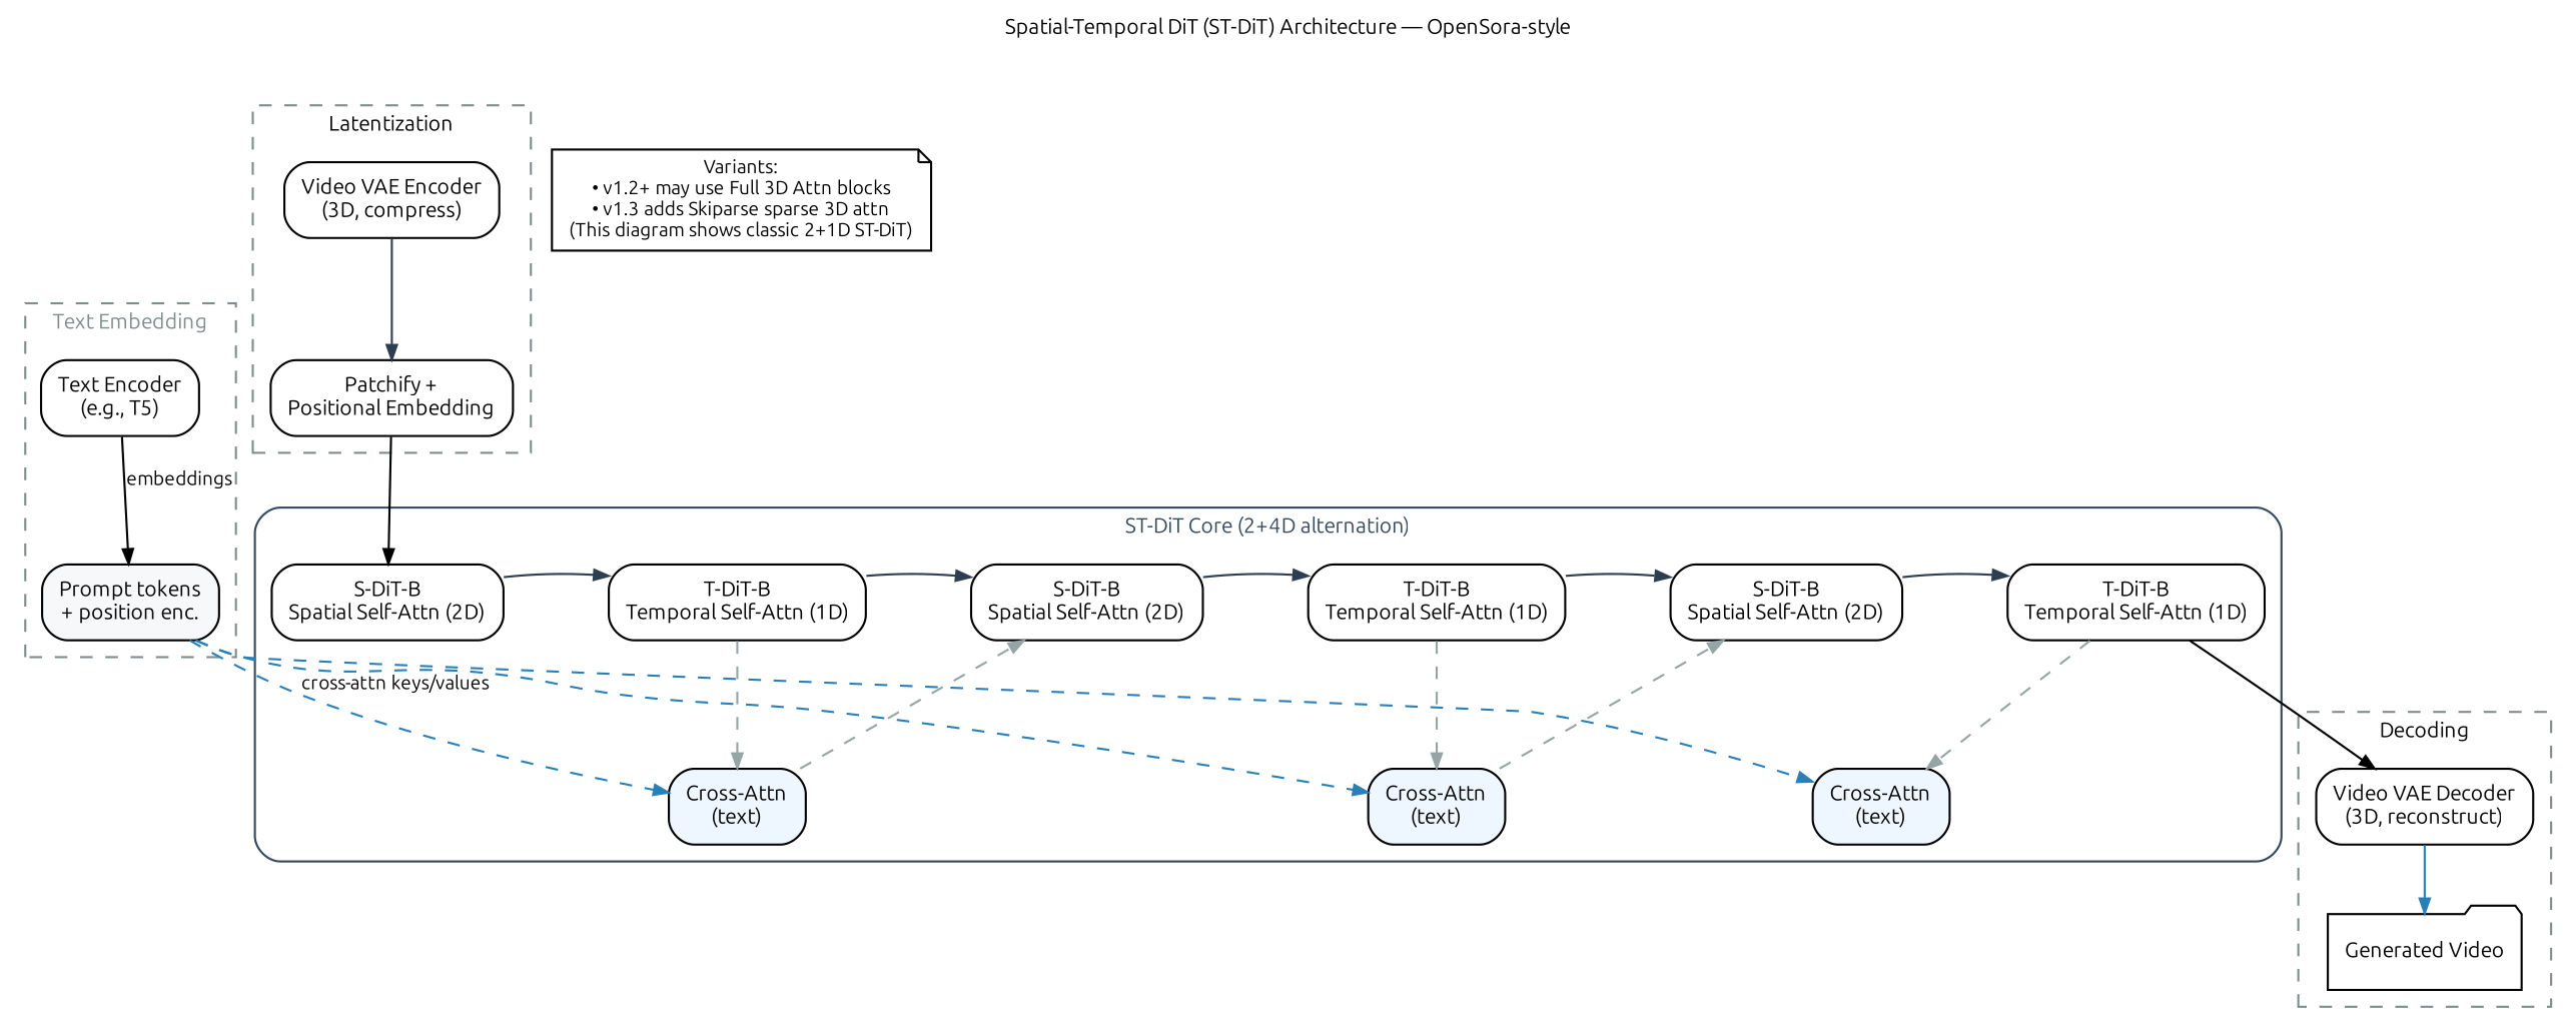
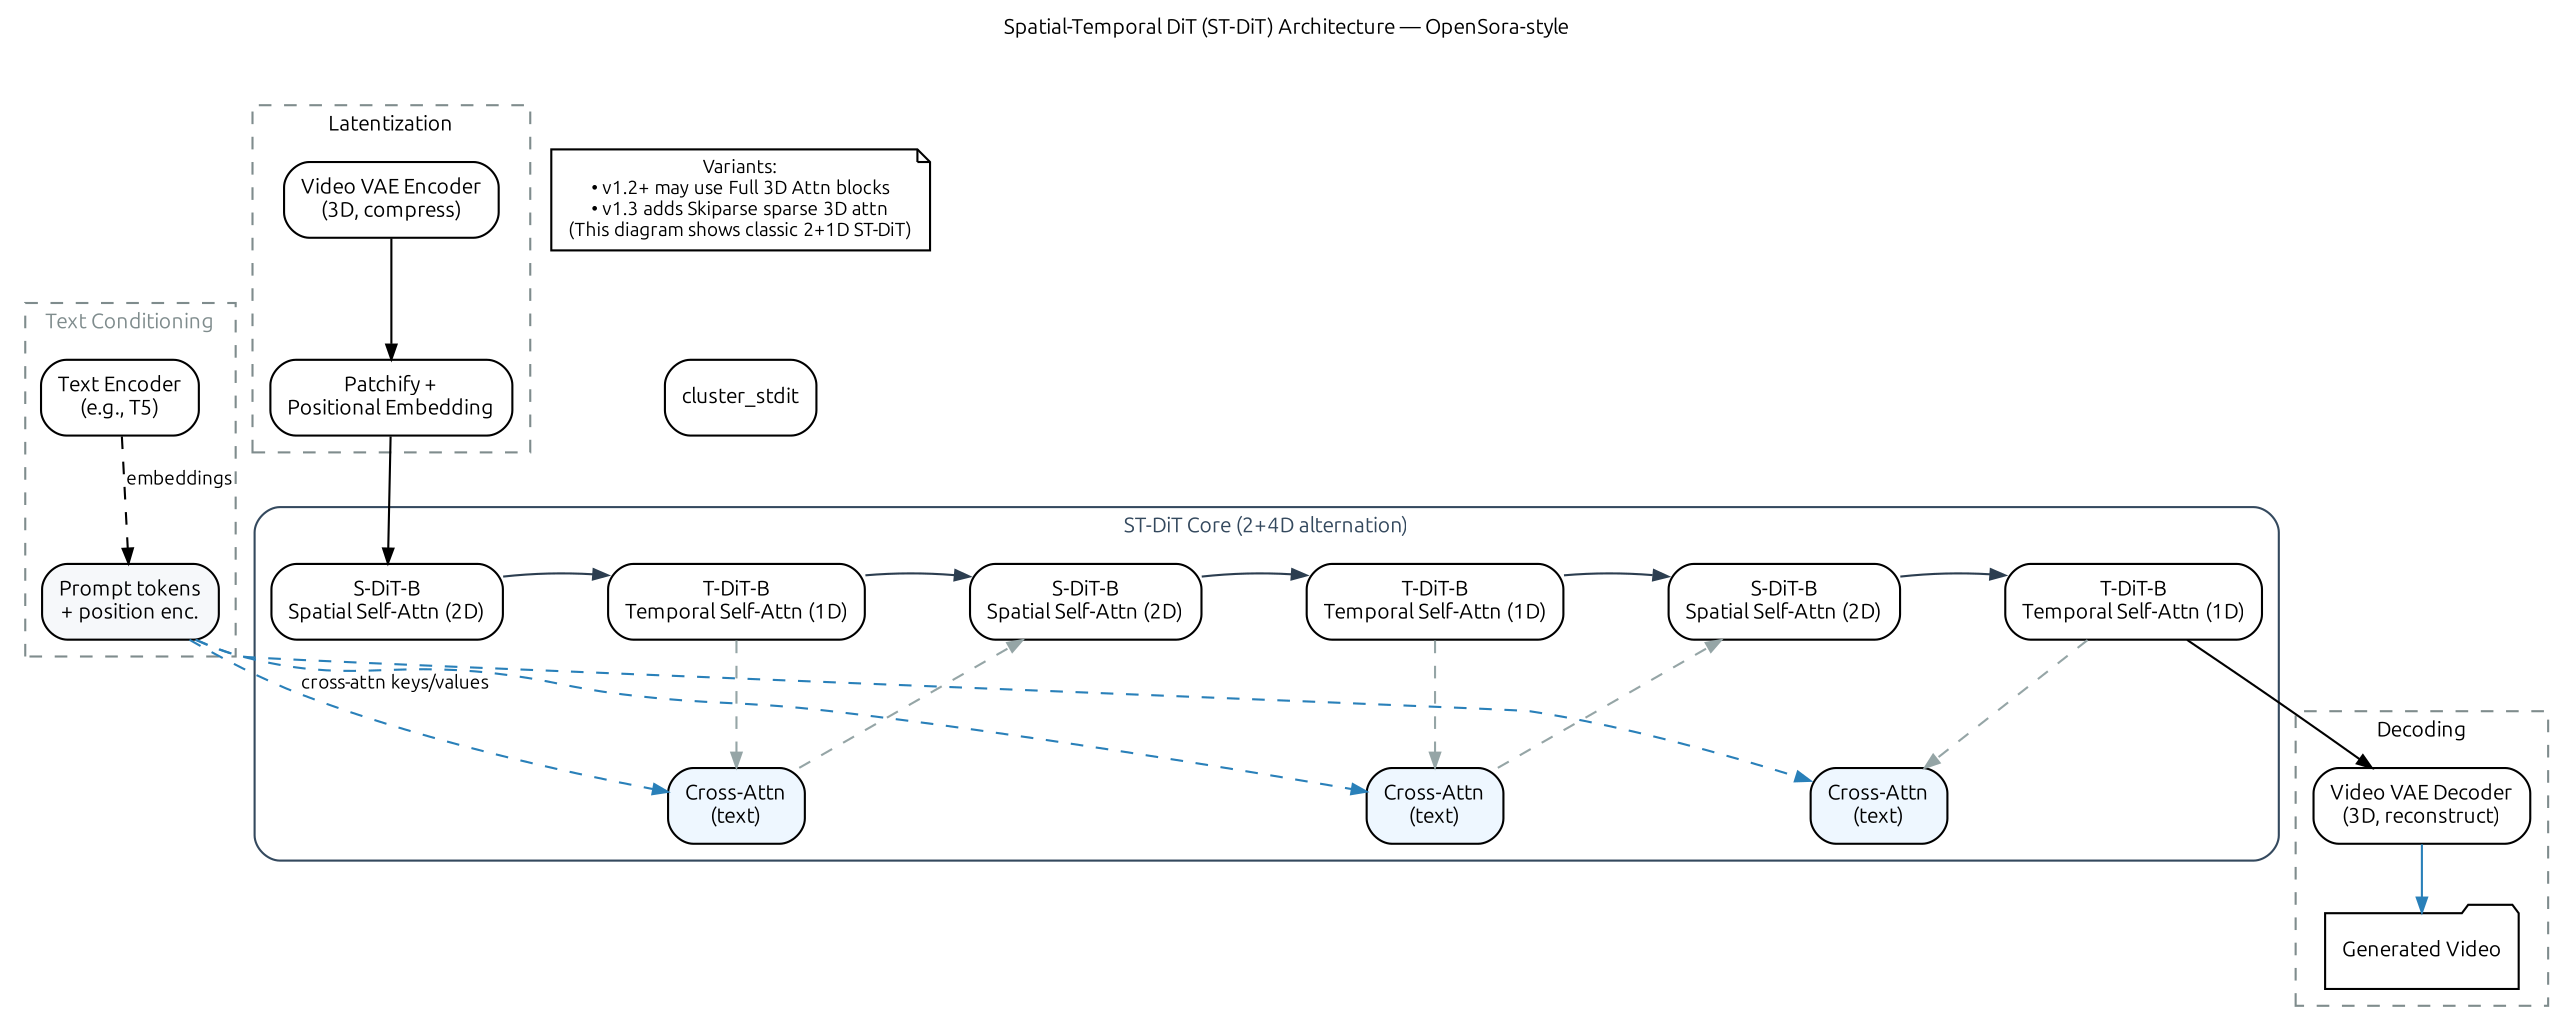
  digraph {
    compound=true
    fontname=Ubuntu
    fontsize=10
    label="Spatial-Temporal DiT (ST-DiT) Architecture — OpenSora-style"
    labelloc=t
    nodesep=0.35
    rankdir=TB
    ranksep=0.45
    node [fontname=Ubuntu fontsize=10 shape=box style="rounded,filled"]
    edge [arrowsize=0.7 fontname=Ubuntu fontsize=9]
    n1 [label="Text Encoder\n(e.g., T5)" style=rounded]
    n2 [fillcolor="#f6f8fa" label="Prompt tokens\n+ position enc."]
    n3 [label="Video VAE Encoder\n(3D, compress)" style=rounded]
    n4 [label="Patchify +\nPositional Embedding" style=rounded]
    n5 [fillcolor="#ffffff" label="S-DiT-B\nSpatial Self-Attn (2D)"]
    n6 [fillcolor="#ffffff" label="T-DiT-B\nTemporal Self-Attn (1D)"]
    n7 [fillcolor="#ffffff" label="S-DiT-B\nSpatial Self-Attn (2D)"]
    n8 [fillcolor="#ffffff" label="T-DiT-B\nTemporal Self-Attn (1D)"]
    n9 [fillcolor="#ffffff" label="S-DiT-B\nSpatial Self-Attn (2D)"]
    n10 [fillcolor="#ffffff" label="T-DiT-B\nTemporal Self-Attn (1D)"]
    n11 [fillcolor="#eef7ff" label="Cross-Attn\n(text)"]
    n12 [fillcolor="#eef7ff" label="Cross-Attn\n(text)"]
    n13 [fillcolor="#eef7ff" label="Cross-Attn\n(text)"]
    n14 [label="Video VAE Decoder\n(3D, reconstruct)" style=rounded]
    n15 [label="Generated Video" shape=folder style=rounded]
    n16 [fontsize=9 label="Variants:\n• v1.2+ may use Full 3D Attn blocks\n• v1.3 adds Skiparse sparse 3D attn\n(This diagram shows classic 2+1D ST-DiT)" shape=note style=rounded]
+   cluster_stdit [style=rounded]
    subgraph cluster_1 {
      color="#7f8c8d"
      fontcolor="#7f8c8d"
-     label="Text Embedding"
+     label="Text Conditioning"
      style=dashed
      n1
      n2
    }
    subgraph cluster_2 {
      color="#7f8c8d"
      label=Latentization
      style=dashed
      n3
      n4
    }
    subgraph cluster_3 {
      color="#34495e"
      fontcolor="#34495e"
      label="ST-DiT Core (2+4D alternation)"
      style=rounded
      n11
      n12
      n13
      subgraph sub_4 {
        color="#34495e"
        fontcolor="#34495e"
        label="ST-DiT Core (2+1D alternation)"
        rank=same
        style=rounded
        n5
        n6
        n7
        n8
        n9
        n10
      }
    }
    subgraph cluster_5 {
      color="#7f8c8d"
      label=Decoding
      style=dashed
      n14
      n15
    }
-   n1 -> n2 [label=embeddings]
+   n1 -> n2 [label=embeddings style=dashed]
    n2 -> n11 [color="#2980b9" label="cross-attn keys/values" style=dashed]
    n2 -> n12 [color="#2980b9" style=dashed]
    n2 -> n13 [color="#2980b9" style=dashed]
-   n3 -> n4 [color="#2c3e50"]
+   n3 -> n4
    n4 -> n5
    n5 -> n6 [style=invis]
    n5 -> n6 [color="#2c3e50"]
    n6 -> n7 [style=invis]
    n6 -> n7 [color="#2c3e50"]
    n6 -> n11 [color="#95a5a6" style=dashed]
    n7 -> n8 [style=invis]
    n7 -> n8 [color="#2c3e50"]
    n8 -> n9 [style=invis]
    n8 -> n9 [color="#2c3e50"]
    n8 -> n12 [color="#95a5a6" style=dashed]
    n9 -> n10 [style=invis]
    n9 -> n10 [color="#2c3e50"]
    n10 -> n13 [color="#95a5a6" style=dashed]
    n10 -> n14
    n11 -> n7 [color="#95a5a6" style=dashed]
    n12 -> n9 [color="#95a5a6" style=dashed]
    n14 -> n15 [color="#2980b9"]
+   n16 -> cluster_stdit [style=invis]
  }
